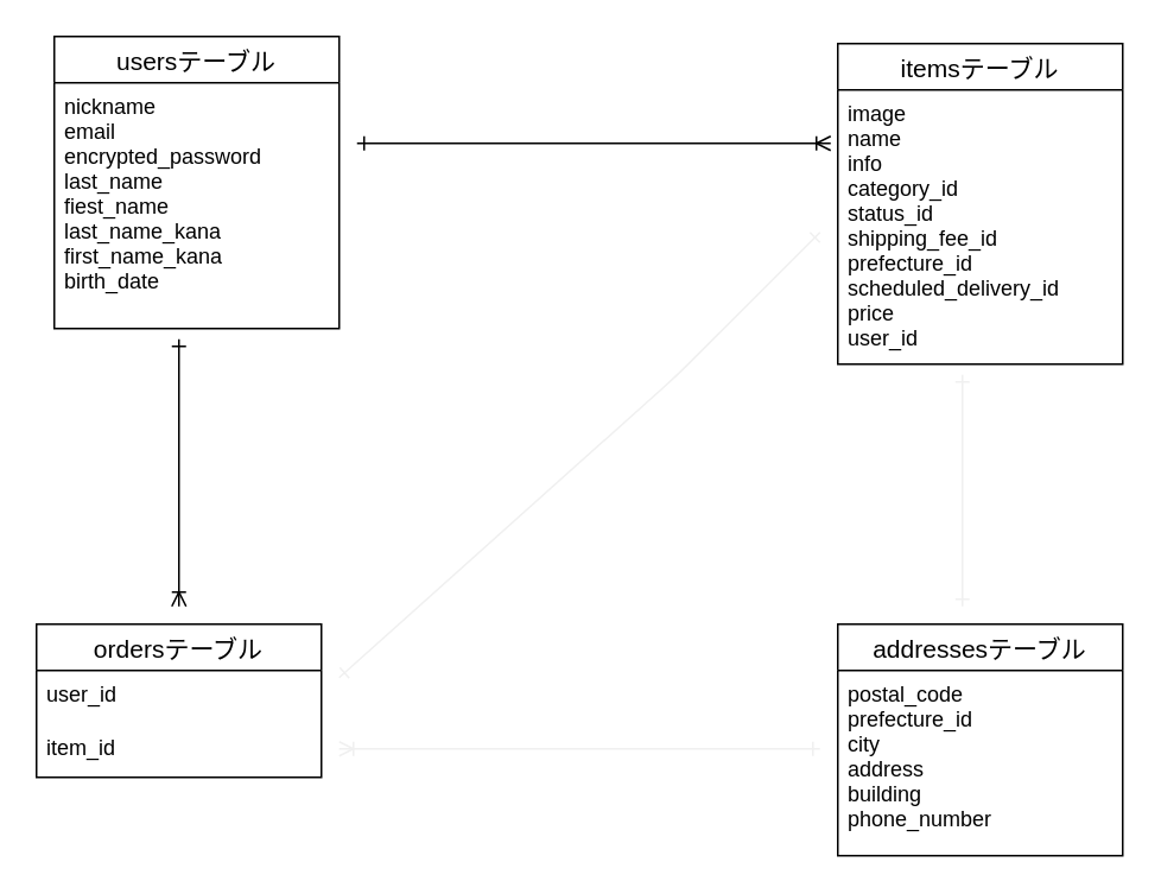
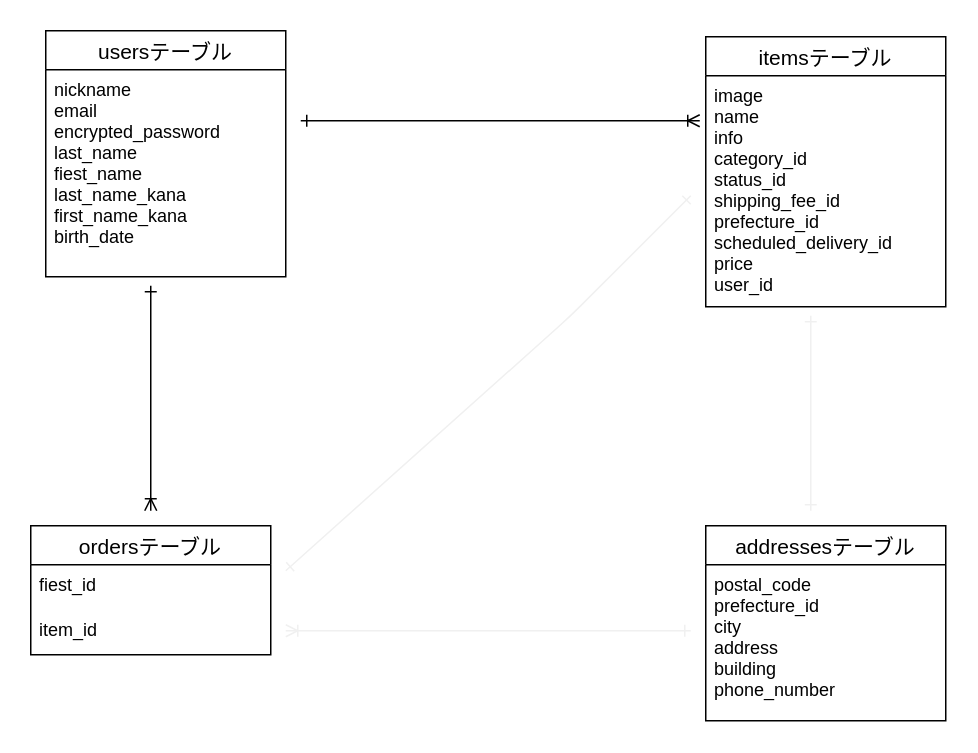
  <mxCell id="0" />
  <mxCell id="1" parent="0" />
  <mxCell id="2" value="usersテーブル" style="swimlane;fontStyle=0;childLayout=stackLayout;horizontal=1;startSize=26;horizontalStack=0;resizeParent=1;resizeParentMax=0;resizeLast=0;collapsible=1;marginBottom=0;align=center;fontSize=14;direction=east;" vertex="1" parent="1"><mxGeometry x="30" y="20" width="160" height="164" as="geometry"><mxRectangle x="90" y="20" width="120" height="26" as="alternateBounds" /></mxGeometry></mxCell>
  <mxCell id="3" value="nickname&#10;email&#10;encrypted_password&#10;last_name&#10;fiest_name&#10;last_name_kana&#10;first_name_kana&#10;birth_date&#10;&#10;" style="text;strokeColor=none;fillColor=none;spacingLeft=4;spacingRight=4;overflow=hidden;rotatable=0;points=[[0,0.5],[1,0.5]];portConstraint=eastwest;fontSize=12;" vertex="1" parent="2"><mxGeometry y="26" width="160" height="138" as="geometry" /></mxCell>
  <mxCell id="4" value="itemsテーブル" style="swimlane;fontStyle=0;childLayout=stackLayout;horizontal=1;startSize=26;horizontalStack=0;resizeParent=1;resizeParentMax=0;resizeLast=0;collapsible=1;marginBottom=0;align=center;fontSize=14;" vertex="1" parent="1"><mxGeometry x="470" y="24" width="160" height="180" as="geometry" /></mxCell>
  <mxCell id="5" value="image&#10;name&#10;info&#10;category_id&#10;status_id&#10;shipping_fee_id&#10;prefecture_id&#10;scheduled_delivery_id&#10;price&#10;user_id&#10;" style="text;strokeColor=none;fillColor=none;spacingLeft=4;spacingRight=4;overflow=hidden;rotatable=0;points=[[0,0.5],[1,0.5]];portConstraint=eastwest;fontSize=12;" vertex="1" parent="4"><mxGeometry y="26" width="160" height="154" as="geometry" /></mxCell>
  <mxCell id="6" value="ordersテーブル" style="swimlane;fontStyle=0;childLayout=stackLayout;horizontal=1;startSize=26;horizontalStack=0;resizeParent=1;resizeParentMax=0;resizeLast=0;collapsible=1;marginBottom=0;align=center;fontSize=14;" vertex="1" parent="1"><mxGeometry x="20" y="350" width="160" height="86" as="geometry" /></mxCell>
- <mxCell id="7" value="user_id" style="text;strokeColor=none;fillColor=none;spacingLeft=4;spacingRight=4;overflow=hidden;rotatable=0;points=[[0,0.5],[1,0.5]];portConstraint=eastwest;fontSize=12;" vertex="1" parent="6"><mxGeometry y="26" width="160" height="30" as="geometry" /></mxCell>
+ <mxCell id="7" value="fiest_id" style="text;strokeColor=none;fillColor=none;spacingLeft=4;spacingRight=4;overflow=hidden;rotatable=0;points=[[0,0.5],[1,0.5]];portConstraint=eastwest;fontSize=12;" vertex="1" parent="6"><mxGeometry y="26" width="160" height="30" as="geometry" /></mxCell>
  <mxCell id="8" value="item_id" style="text;strokeColor=none;fillColor=none;spacingLeft=4;spacingRight=4;overflow=hidden;rotatable=0;points=[[0,0.5],[1,0.5]];portConstraint=eastwest;fontSize=12;" vertex="1" parent="6"><mxGeometry y="56" width="160" height="30" as="geometry" /></mxCell>
  <mxCell id="9" value="addressesテーブル" style="swimlane;fontStyle=0;childLayout=stackLayout;horizontal=1;startSize=26;horizontalStack=0;resizeParent=1;resizeParentMax=0;resizeLast=0;collapsible=1;marginBottom=0;align=center;fontSize=14;" vertex="1" parent="1"><mxGeometry x="470" y="350" width="160" height="130" as="geometry"><mxRectangle x="530" y="350" width="150" height="26" as="alternateBounds" /></mxGeometry></mxCell>
  <mxCell id="10" value="postal_code&#10;prefecture_id&#10;city&#10;address&#10;building&#10;phone_number" style="text;strokeColor=none;fillColor=none;spacingLeft=4;spacingRight=4;overflow=hidden;rotatable=0;points=[[0,0.5],[1,0.5]];portConstraint=eastwest;fontSize=12;" vertex="1" parent="9"><mxGeometry y="26" width="160" height="104" as="geometry" /></mxCell>
  <mxCell id="11" value="" style="edgeStyle=entityRelationEdgeStyle;fontSize=12;html=1;endArrow=ERoneToMany;entryX=-0.025;entryY=1;entryDx=0;entryDy=0;entryPerimeter=0;endFill=0;startArrow=ERone;startFill=0;" edge="1" parent="1"><mxGeometry width="100" height="100" relative="1" as="geometry"><mxPoint x="200" y="80" as="sourcePoint" /><mxPoint x="466" y="80" as="targetPoint" /></mxGeometry></mxCell>
  <mxCell id="12" value="" style="fontSize=12;html=1;endArrow=ERoneToMany;startArrow=ERone;startFill=0;" edge="1" parent="1"><mxGeometry width="100" height="100" relative="1" as="geometry"><mxPoint x="100" y="190" as="sourcePoint" /><mxPoint x="100" y="340" as="targetPoint" /></mxGeometry></mxCell>
  <mxCell id="13" value="" style="fontSize=12;html=1;endArrow=ERone;startArrow=ERone;strokeColor=#f0f0f0;startFill=0;endFill=0;" edge="1" parent="1"><mxGeometry width="100" height="100" relative="1" as="geometry"><mxPoint x="190" y="380" as="sourcePoint" /><mxPoint x="460" y="130" as="targetPoint" /><Array as="points"><mxPoint x="380" y="210" /></Array></mxGeometry></mxCell>
  <mxCell id="14" value="" style="fontSize=12;html=1;endArrow=ERone;startArrow=ERone;strokeColor=#f0f0f0;startFill=0;endFill=0;" edge="1" parent="1"><mxGeometry width="100" height="100" relative="1" as="geometry"><mxPoint x="540" y="340" as="sourcePoint" /><mxPoint x="540" y="210" as="targetPoint" /></mxGeometry></mxCell>
  <mxCell id="15" value="" style="fontSize=12;html=1;endArrow=ERoneToMany;strokeColor=#f0f0f0;startArrow=ERone;startFill=0;" edge="1" parent="1"><mxGeometry width="100" height="100" relative="1" as="geometry"><mxPoint x="460" y="420" as="sourcePoint" /><mxPoint x="190" y="420" as="targetPoint" /></mxGeometry></mxCell>
